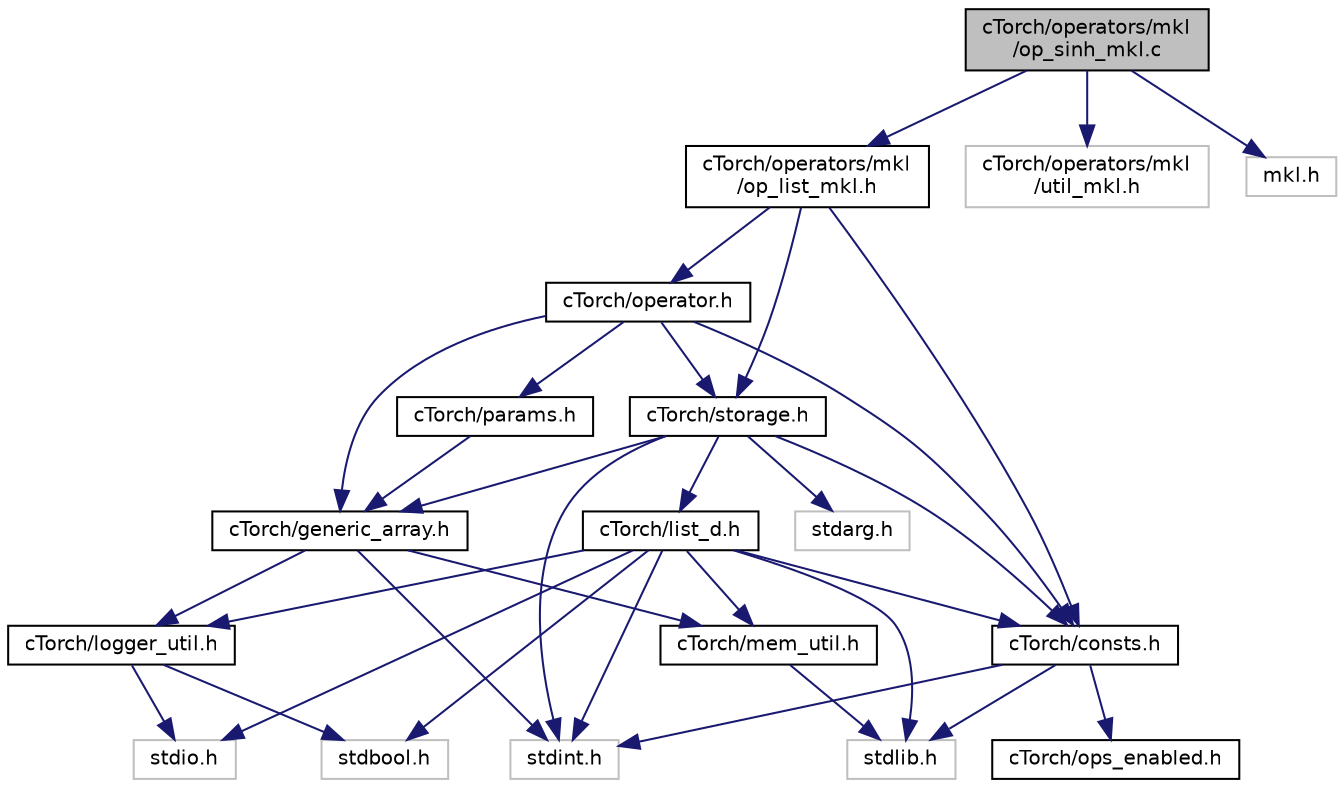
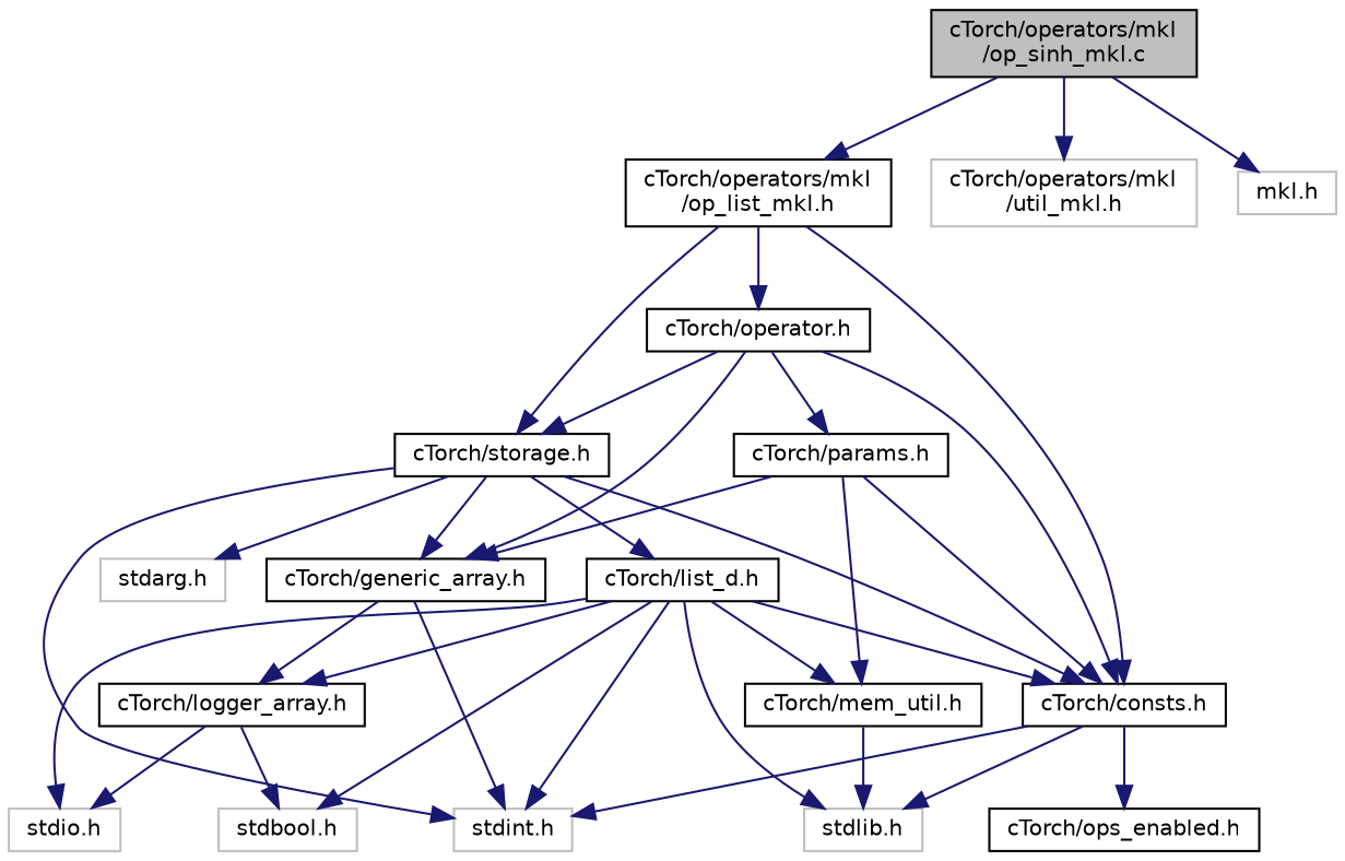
  digraph {
    node [color=black fillcolor=white fontname=Helvetica fontsize=10 shape=record style=filled]
    edge [color=midnightblue fontname=Helvetica fontsize=10 labelfontname=Helvetica labelfontsize=10 style=solid]
    n1 [fillcolor=grey75 fontcolor=black height=0.2 label="cTorch/operators/mkl\l/op_sinh_mkl.c" width=0.4]
    n2 [height=0.2 label="cTorch/operators/mkl\l/op_list_mkl.h" width=0.4]
    n3 [color=grey75 height=0.2 label="cTorch/operators/mkl\l/util_mkl.h" width=0.4]
    n4 [color=grey75 height=0.2 label="mkl.h" width=0.4]
    n5 [height=0.2 label="cTorch/consts.h" width=0.4]
    n6 [height=0.2 label="cTorch/operator.h" width=0.4]
    n7 [height=0.2 label="cTorch/storage.h" width=0.4]
    n8 [height=0.2 label="cTorch/ops_enabled.h" width=0.4]
    n9 [color=grey75 height=0.2 label="stdint.h" width=0.4]
    n10 [color=grey75 height=0.2 label="stdlib.h" width=0.4]
    n11 [height=0.2 label="cTorch/generic_array.h" width=0.4]
    n12 [height=0.2 label="cTorch/params.h" width=0.4]
    n13 [color=grey75 height=0.2 label="stdarg.h" width=0.4]
    n14 [height=0.2 label="cTorch/list_d.h" width=0.4]
-   n15 [height=0.2 label="cTorch/logger_util.h" width=0.4]
+   n15 [height=0.2 label="cTorch/logger_array.h" width=0.4]
    n16 [height=0.2 label="cTorch/mem_util.h" width=0.4]
    n17 [color=grey75 height=0.2 label="stdbool.h" width=0.4]
    n18 [color=grey75 height=0.2 label="stdio.h" width=0.4]
    n1 -> n2
    n1 -> n3
    n1 -> n4
    n2 -> n5
    n2 -> n6
    n2 -> n7
    n5 -> n8
    n5 -> n9
    n5 -> n10
    n6 -> n5
    n6 -> n7
    n6 -> n11
    n6 -> n12
    n7 -> n5
    n7 -> n9
    n7 -> n11
    n7 -> n13
    n7 -> n14
    n11 -> n9
    n11 -> n15
-   n11 -> n16
+   n12 -> n16
+   n12 -> n5
    n12 -> n11
    n14 -> n5
    n14 -> n9
    n14 -> n10
    n14 -> n15
    n14 -> n16
    n14 -> n17
    n14 -> n18
    n15 -> n17
    n15 -> n18
    n16 -> n10
  }
